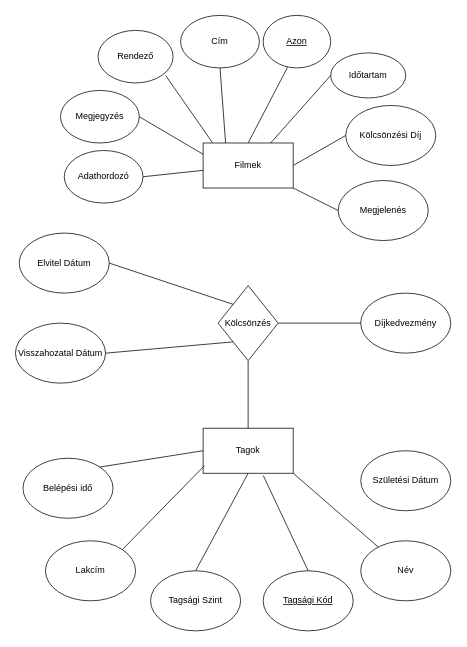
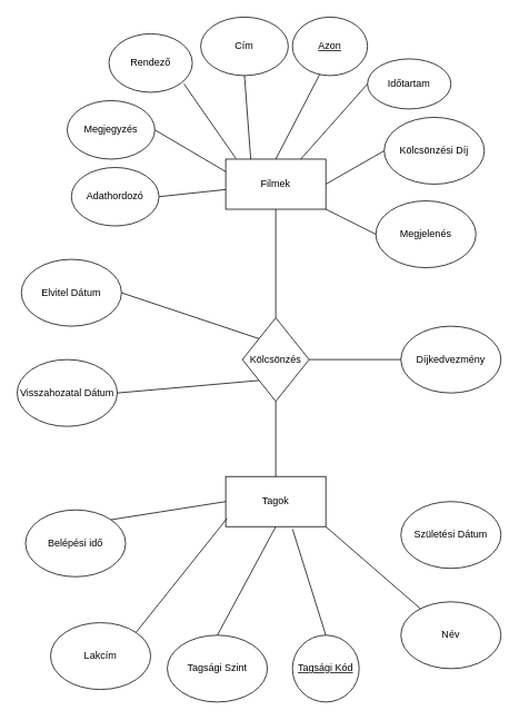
  <mxCell id="0" />
  <mxCell id="1" parent="0" />
  <mxCell id="2" value="Filmek" style="rounded=0;whiteSpace=wrap;html=1;" parent="1" vertex="1"><mxGeometry x="270" y="190" width="120" height="60" as="geometry" /></mxCell>
  <mxCell id="3" value="Cím" style="ellipse;whiteSpace=wrap;html=1;" parent="1" vertex="1"><mxGeometry x="240" y="20" width="105" height="70" as="geometry" /></mxCell>
  <mxCell id="4" value="Rendező" style="ellipse;whiteSpace=wrap;html=1;" parent="1" vertex="1"><mxGeometry x="130" y="40" width="100" height="70" as="geometry" /></mxCell>
  <mxCell id="5" value="Azon" style="ellipse;whiteSpace=wrap;html=1;fontStyle=4" parent="1" vertex="1"><mxGeometry x="350" y="20" width="90" height="70" as="geometry" /></mxCell>
  <mxCell id="6" value="Időtartam" style="ellipse;whiteSpace=wrap;html=1;" parent="1" vertex="1"><mxGeometry x="440" y="70" width="100" height="60" as="geometry" /></mxCell>
  <mxCell id="7" value="Kölcsönzési Díj" style="ellipse;whiteSpace=wrap;html=1;" parent="1" vertex="1"><mxGeometry x="460" y="140" width="120" height="80" as="geometry" /></mxCell>
  <mxCell id="8" value="Megjegyzés" style="ellipse;whiteSpace=wrap;html=1;" parent="1" vertex="1"><mxGeometry x="80" y="120" width="105" height="70" as="geometry" /></mxCell>
  <mxCell id="9" value="Adathordozó" style="ellipse;whiteSpace=wrap;html=1;" parent="1" vertex="1"><mxGeometry x="85" y="200" width="105" height="70" as="geometry" /></mxCell>
  <mxCell id="10" value="" style="endArrow=none;html=1;rounded=0;exitX=0;exitY=0.5;exitDx=0;exitDy=0;entryX=1;entryY=0.5;entryDx=0;entryDy=0;" parent="1" source="7" target="2" edge="1"><mxGeometry width="50" height="50" relative="1" as="geometry"><mxPoint x="370" y="220" as="sourcePoint" /><mxPoint x="420" y="170" as="targetPoint" /></mxGeometry></mxCell>
  <mxCell id="11" value="" style="endArrow=none;html=1;rounded=0;exitX=1;exitY=0.5;exitDx=0;exitDy=0;" parent="1" source="9" target="2" edge="1"><mxGeometry width="50" height="50" relative="1" as="geometry"><mxPoint x="200" y="230" as="sourcePoint" /><mxPoint x="230" y="190" as="targetPoint" /></mxGeometry></mxCell>
  <mxCell id="12" value="" style="endArrow=none;html=1;rounded=0;exitX=1;exitY=0.5;exitDx=0;exitDy=0;entryX=0;entryY=0.25;entryDx=0;entryDy=0;" parent="1" source="8" target="2" edge="1"><mxGeometry width="50" height="50" relative="1" as="geometry"><mxPoint x="200" y="180" as="sourcePoint" /><mxPoint x="250" y="130" as="targetPoint" /></mxGeometry></mxCell>
  <mxCell id="13" value="" style="endArrow=none;html=1;rounded=0;exitX=0.9;exitY=0.857;exitDx=0;exitDy=0;exitPerimeter=0;entryX=0.102;entryY=-0.012;entryDx=0;entryDy=0;entryPerimeter=0;" parent="1" source="4" target="2" edge="1"><mxGeometry width="50" height="50" relative="1" as="geometry"><mxPoint x="250" y="160" as="sourcePoint" /><mxPoint x="300" y="110" as="targetPoint" /></mxGeometry></mxCell>
  <mxCell id="14" value="" style="endArrow=none;html=1;rounded=0;entryX=0.5;entryY=1;entryDx=0;entryDy=0;exitX=0.25;exitY=0;exitDx=0;exitDy=0;" parent="1" source="2" target="3" edge="1"><mxGeometry width="50" height="50" relative="1" as="geometry"><mxPoint x="290" y="170" as="sourcePoint" /><mxPoint x="340" y="120" as="targetPoint" /></mxGeometry></mxCell>
  <mxCell id="15" value="" style="endArrow=none;html=1;rounded=0;entryX=0.361;entryY=0.986;entryDx=0;entryDy=0;entryPerimeter=0;exitX=0.5;exitY=0;exitDx=0;exitDy=0;" parent="1" source="2" target="5" edge="1"><mxGeometry width="50" height="50" relative="1" as="geometry"><mxPoint x="340" y="170" as="sourcePoint" /><mxPoint x="390" y="120" as="targetPoint" /></mxGeometry></mxCell>
  <mxCell id="16" value="" style="endArrow=none;html=1;rounded=0;entryX=0;entryY=0.5;entryDx=0;entryDy=0;exitX=0.75;exitY=0;exitDx=0;exitDy=0;" parent="1" source="2" target="6" edge="1"><mxGeometry width="50" height="50" relative="1" as="geometry"><mxPoint x="390" y="180" as="sourcePoint" /><mxPoint x="440" y="130" as="targetPoint" /></mxGeometry></mxCell>
  <mxCell id="17" value="Tagok" style="rounded=0;whiteSpace=wrap;html=1;" parent="1" vertex="1"><mxGeometry x="270" y="570" width="120" height="60" as="geometry" /></mxCell>
  <mxCell id="18" value="Név" style="ellipse;whiteSpace=wrap;html=1;" parent="1" vertex="1"><mxGeometry x="480" y="720" width="120" height="80" as="geometry" /></mxCell>
  <mxCell id="19" value="Tagsági Szint" style="ellipse;whiteSpace=wrap;html=1;" parent="1" vertex="1"><mxGeometry x="200" y="760" width="120" height="80" as="geometry" /></mxCell>
- <mxCell id="20" value="Lakcím" style="ellipse;whiteSpace=wrap;html=1;" parent="1" vertex="1"><mxGeometry x="60" y="720" width="120" height="80" as="geometry" /></mxCell>
+ <mxCell id="20" value="Lakcím" style="ellipse;whiteSpace=wrap;html=1;" parent="1" vertex="1"><mxGeometry x="60" y="745" width="120" height="80" as="geometry" /></mxCell>
  <mxCell id="21" value="Születési Dátum" style="ellipse;whiteSpace=wrap;html=1;" parent="1" vertex="1"><mxGeometry x="480" y="600" width="120" height="80" as="geometry" /></mxCell>
  <mxCell id="22" value="Belépési idő" style="ellipse;whiteSpace=wrap;html=1;" parent="1" vertex="1"><mxGeometry x="30" y="610" width="120" height="80" as="geometry" /></mxCell>
  <mxCell id="23" value="" style="endArrow=none;html=1;rounded=0;exitX=1;exitY=0;exitDx=0;exitDy=0;entryX=0;entryY=0.5;entryDx=0;entryDy=0;" parent="1" source="22" target="17" edge="1"><mxGeometry width="50" height="50" relative="1" as="geometry"><mxPoint x="170" y="580" as="sourcePoint" /><mxPoint x="240" y="550" as="targetPoint" /></mxGeometry></mxCell>
  <mxCell id="24" value="" style="endArrow=none;html=1;rounded=0;exitX=1;exitY=0;exitDx=0;exitDy=0;entryX=0.015;entryY=0.832;entryDx=0;entryDy=0;entryPerimeter=0;" parent="1" source="20" target="17" edge="1"><mxGeometry width="50" height="50" relative="1" as="geometry"><mxPoint x="300" y="620" as="sourcePoint" /><mxPoint x="350" y="570" as="targetPoint" /></mxGeometry></mxCell>
  <mxCell id="25" value="" style="endArrow=none;html=1;rounded=0;exitX=0.5;exitY=0;exitDx=0;exitDy=0;entryX=0.5;entryY=1;entryDx=0;entryDy=0;" parent="1" source="19" target="17" edge="1"><mxGeometry width="50" height="50" relative="1" as="geometry"><mxPoint x="237.426" y="731.716" as="sourcePoint" /><mxPoint x="350" y="570" as="targetPoint" /></mxGeometry></mxCell>
  <mxCell id="26" value="" style="endArrow=none;html=1;rounded=0;entryX=1;entryY=1;entryDx=0;entryDy=0;" parent="1" source="18" target="17" edge="1"><mxGeometry width="50" height="50" relative="1" as="geometry"><mxPoint x="300" y="620" as="sourcePoint" /><mxPoint x="350" y="570" as="targetPoint" /></mxGeometry></mxCell>
- <mxCell id="27" value="Tagsági Kód" style="ellipse;whiteSpace=wrap;html=1;fontStyle=4" parent="1" vertex="1"><mxGeometry x="350" y="760" width="120" height="80" as="geometry" /></mxCell>
+ <mxCell id="27" value="Tagsági Kód" style="ellipse;whiteSpace=wrap;html=1;fontStyle=4" parent="1" vertex="1"><mxGeometry x="350" y="760" width="80" height="80" as="geometry" /></mxCell>
  <mxCell id="28" value="" style="endArrow=none;html=1;rounded=0;exitX=0.5;exitY=0;exitDx=0;exitDy=0;entryX=0.668;entryY=1.052;entryDx=0;entryDy=0;entryPerimeter=0;" parent="1" source="27" target="17" edge="1"><mxGeometry width="50" height="50" relative="1" as="geometry"><mxPoint x="350" y="730" as="sourcePoint" /><mxPoint x="460" y="560" as="targetPoint" /></mxGeometry></mxCell>
  <mxCell id="29" value="Kölcsönzés" style="rhombus;whiteSpace=wrap;html=1;" parent="1" vertex="1"><mxGeometry x="290" y="380" width="80" height="100" as="geometry" /></mxCell>
  <mxCell id="30" value="" style="endArrow=none;html=1;rounded=0;exitX=0.5;exitY=0;exitDx=0;exitDy=0;entryX=0.5;entryY=1;entryDx=0;entryDy=0;" parent="1" source="17" target="29" edge="1"><mxGeometry width="50" height="50" relative="1" as="geometry"><mxPoint x="400" y="610" as="sourcePoint" /><mxPoint x="450" y="560" as="targetPoint" /></mxGeometry></mxCell>
+ <mxCell id="31" value="" style="endArrow=none;html=1;rounded=0;entryX=0.5;entryY=1;entryDx=0;entryDy=0;exitX=0.5;exitY=0;exitDx=0;exitDy=0;" parent="1" source="29" target="2" edge="1"><mxGeometry width="50" height="50" relative="1" as="geometry"><mxPoint x="400" y="610" as="sourcePoint" /><mxPoint x="450" y="560" as="targetPoint" /></mxGeometry></mxCell>
  <mxCell id="32" value="Díjkedvezmény" style="ellipse;whiteSpace=wrap;html=1;" parent="1" vertex="1"><mxGeometry x="480" y="390" width="120" height="80" as="geometry" /></mxCell>
  <mxCell id="33" value="Elvitel Dátum" style="ellipse;whiteSpace=wrap;html=1;" parent="1" vertex="1"><mxGeometry x="25" y="310" width="120" height="80" as="geometry" /></mxCell>
  <mxCell id="34" value="Visszahozatal Dátum" style="ellipse;whiteSpace=wrap;html=1;" parent="1" vertex="1"><mxGeometry x="20" y="430" width="120" height="80" as="geometry" /></mxCell>
  <mxCell id="35" value="" style="endArrow=none;html=1;rounded=0;exitX=1;exitY=0.5;exitDx=0;exitDy=0;entryX=0;entryY=1;entryDx=0;entryDy=0;" parent="1" source="34" target="29" edge="1"><mxGeometry width="50" height="50" relative="1" as="geometry"><mxPoint x="400" y="510" as="sourcePoint" /><mxPoint x="450" y="460" as="targetPoint" /></mxGeometry></mxCell>
  <mxCell id="36" value="" style="endArrow=none;html=1;rounded=0;entryX=0;entryY=0.5;entryDx=0;entryDy=0;exitX=1;exitY=0.5;exitDx=0;exitDy=0;" parent="1" source="29" target="32" edge="1"><mxGeometry width="50" height="50" relative="1" as="geometry"><mxPoint x="400" y="510" as="sourcePoint" /><mxPoint x="450" y="460" as="targetPoint" /></mxGeometry></mxCell>
  <mxCell id="37" value="" style="endArrow=none;html=1;rounded=0;entryX=1;entryY=0.5;entryDx=0;entryDy=0;exitX=0;exitY=0;exitDx=0;exitDy=0;" parent="1" source="29" target="33" edge="1"><mxGeometry width="50" height="50" relative="1" as="geometry"><mxPoint x="400" y="510" as="sourcePoint" /><mxPoint x="450" y="460" as="targetPoint" /></mxGeometry></mxCell>
  <mxCell id="38" value="Megjelenés" style="ellipse;whiteSpace=wrap;html=1;" vertex="1" parent="1"><mxGeometry x="450" y="240" width="120" height="80" as="geometry" /></mxCell>
  <mxCell id="39" value="" style="endArrow=none;html=1;rounded=0;exitX=1;exitY=1;exitDx=0;exitDy=0;entryX=0;entryY=0.5;entryDx=0;entryDy=0;" edge="1" parent="1" source="2" target="38"><mxGeometry width="50" height="50" relative="1" as="geometry"><mxPoint x="400" y="280" as="sourcePoint" /><mxPoint x="450" y="230" as="targetPoint" /></mxGeometry></mxCell>
